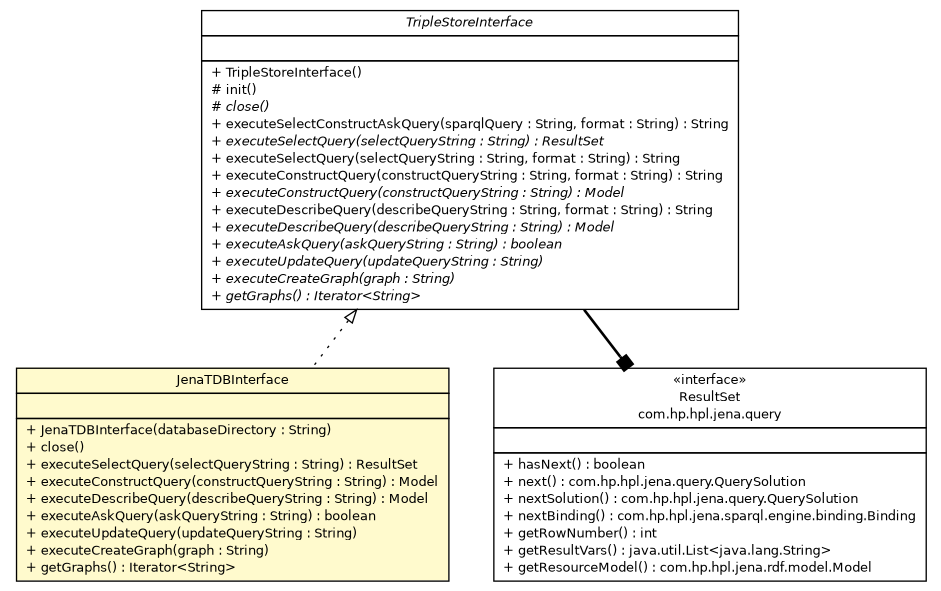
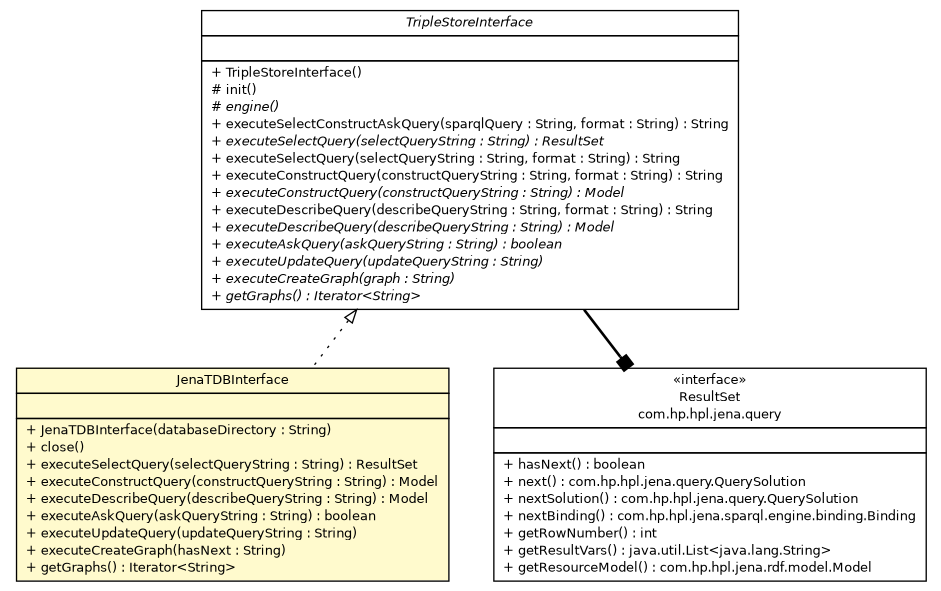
  digraph {
    nodesep=0.25
    ranksep=0.5
    node [fontcolor=black fontname=Helvetica fontsize=10.0 shape=plaintext]
    edge [fontname=Helvetica headport=p labelfontname=Helvetica labelfontsize=10 tailport=p]
-   n1 [label=<<table title="de.tud.plt.r43ples.triplestoreInterface.JenaTDBInterface" border="0" cellborder="1" cellspacing="0" cellpadding="2" port="p" bgcolor="lemonChiffon" href="./JenaTDBInterface.html"> 		<tr><td><table border="0" cellspacing="0" cellpadding="1"> <tr><td align="center" balign="center"> JenaTDBInterface </td></tr> 		</table></td></tr> 		<tr><td><table border="0" cellspacing="0" cellpadding="1"> <tr><td align="left" balign="left">  </td></tr> 		</table></td></tr> 		<tr><td><table border="0" cellspacing="0" cellpadding="1"> <tr><td align="left" balign="left"> + JenaTDBInterface(databaseDirectory : String) </td></tr> <tr><td align="left" balign="left"> + close() </td></tr> <tr><td align="left" balign="left"> + executeSelectQuery(selectQueryString : String) : ResultSet </td></tr> <tr><td align="left" balign="left"> + executeConstructQuery(constructQueryString : String) : Model </td></tr> <tr><td align="left" balign="left"> + executeDescribeQuery(describeQueryString : String) : Model </td></tr> <tr><td align="left" balign="left"> + executeAskQuery(askQueryString : String) : boolean </td></tr> <tr><td align="left" balign="left"> + executeUpdateQuery(updateQueryString : String) </td></tr> <tr><td align="left" balign="left"> + executeCreateGraph(graph : String) </td></tr> <tr><td align="left" balign="left"> + getGraphs() : Iterator&lt;String&gt; </td></tr> 		</table></td></tr> 		</table>>]
+   n1 [label=<<table title="de.tud.plt.r43ples.triplestoreInterface.JenaTDBInterface" border="0" cellborder="1" cellspacing="0" cellpadding="2" port="p" bgcolor="lemonChiffon" href="./JenaTDBInterface.html"> 		<tr><td><table border="0" cellspacing="0" cellpadding="1"> <tr><td align="center" balign="center"> JenaTDBInterface </td></tr> 		</table></td></tr> 		<tr><td><table border="0" cellspacing="0" cellpadding="1"> <tr><td align="left" balign="left">  </td></tr> 		</table></td></tr> 		<tr><td><table border="0" cellspacing="0" cellpadding="1"> <tr><td align="left" balign="left"> + JenaTDBInterface(databaseDirectory : String) </td></tr> <tr><td align="left" balign="left"> + close() </td></tr> <tr><td align="left" balign="left"> + executeSelectQuery(selectQueryString : String) : ResultSet </td></tr> <tr><td align="left" balign="left"> + executeConstructQuery(constructQueryString : String) : Model </td></tr> <tr><td align="left" balign="left"> + executeDescribeQuery(describeQueryString : String) : Model </td></tr> <tr><td align="left" balign="left"> + executeAskQuery(askQueryString : String) : boolean </td></tr> <tr><td align="left" balign="left"> + executeUpdateQuery(updateQueryString : String) </td></tr> <tr><td align="left" balign="left"> + executeCreateGraph(hasNext : String) </td></tr> <tr><td align="left" balign="left"> + getGraphs() : Iterator&lt;String&gt; </td></tr> 		</table></td></tr> 		</table>>]
    n2 [label=<<table title="com.hp.hpl.jena.query.ResultSet" border="0" cellborder="1" cellspacing="0" cellpadding="2" port="p" href="http://java.sun.com/j2se/1.4.2/docs/api/com/hp/hpl/jena/query/ResultSet.html"> 		<tr><td><table border="0" cellspacing="0" cellpadding="1"> <tr><td align="center" balign="center"> &#171;interface&#187; </td></tr> <tr><td align="center" balign="center"> ResultSet </td></tr> <tr><td align="center" balign="center"> com.hp.hpl.jena.query </td></tr> 		</table></td></tr> 		<tr><td><table border="0" cellspacing="0" cellpadding="1"> <tr><td align="left" balign="left">  </td></tr> 		</table></td></tr> 		<tr><td><table border="0" cellspacing="0" cellpadding="1"> <tr><td align="left" balign="left"> + hasNext() : boolean </td></tr> <tr><td align="left" balign="left"> + next() : com.hp.hpl.jena.query.QuerySolution </td></tr> <tr><td align="left" balign="left"> + nextSolution() : com.hp.hpl.jena.query.QuerySolution </td></tr> <tr><td align="left" balign="left"> + nextBinding() : com.hp.hpl.jena.sparql.engine.binding.Binding </td></tr> <tr><td align="left" balign="left"> + getRowNumber() : int </td></tr> <tr><td align="left" balign="left"> + getResultVars() : java.util.List&lt;java.lang.String&gt; </td></tr> <tr><td align="left" balign="left"> + getResourceModel() : com.hp.hpl.jena.rdf.model.Model </td></tr> 		</table></td></tr> 		</table>>]
-   n3 [label=<<table title="de.tud.plt.r43ples.triplestoreInterface.TripleStoreInterface" border="0" cellborder="1" cellspacing="0" cellpadding="2" port="p" href="./TripleStoreInterface.html"> 		<tr><td><table border="0" cellspacing="0" cellpadding="1"> <tr><td align="center" balign="center"><font face="Helvetica-Oblique"> TripleStoreInterface </font></td></tr> 		</table></td></tr> 		<tr><td><table border="0" cellspacing="0" cellpadding="1"> <tr><td align="left" balign="left">  </td></tr> 		</table></td></tr> 		<tr><td><table border="0" cellspacing="0" cellpadding="1"> <tr><td align="left" balign="left"> + TripleStoreInterface() </td></tr> <tr><td align="left" balign="left"> # init() </td></tr> <tr><td align="left" balign="left"><font face="Helvetica-Oblique" point-size="10.0"> # close() </font></td></tr> <tr><td align="left" balign="left"> + executeSelectConstructAskQuery(sparqlQuery : String, format : String) : String </td></tr> <tr><td align="left" balign="left"><font face="Helvetica-Oblique" point-size="10.0"> + executeSelectQuery(selectQueryString : String) : ResultSet </font></td></tr> <tr><td align="left" balign="left"> + executeSelectQuery(selectQueryString : String, format : String) : String </td></tr> <tr><td align="left" balign="left"> + executeConstructQuery(constructQueryString : String, format : String) : String </td></tr> <tr><td align="left" balign="left"><font face="Helvetica-Oblique" point-size="10.0"> + executeConstructQuery(constructQueryString : String) : Model </font></td></tr> <tr><td align="left" balign="left"> + executeDescribeQuery(describeQueryString : String, format : String) : String </td></tr> <tr><td align="left" balign="left"><font face="Helvetica-Oblique" point-size="10.0"> + executeDescribeQuery(describeQueryString : String) : Model </font></td></tr> <tr><td align="left" balign="left"><font face="Helvetica-Oblique" point-size="10.0"> + executeAskQuery(askQueryString : String) : boolean </font></td></tr> <tr><td align="left" balign="left"><font face="Helvetica-Oblique" point-size="10.0"> + executeUpdateQuery(updateQueryString : String) </font></td></tr> <tr><td align="left" balign="left"><font face="Helvetica-Oblique" point-size="10.0"> + executeCreateGraph(graph : String) </font></td></tr> <tr><td align="left" balign="left"><font face="Helvetica-Oblique" point-size="10.0"> + getGraphs() : Iterator&lt;String&gt; </font></td></tr> 		</table></td></tr> 		</table>>]
+   n3 [label=<<table title="de.tud.plt.r43ples.triplestoreInterface.TripleStoreInterface" border="0" cellborder="1" cellspacing="0" cellpadding="2" port="p" href="./TripleStoreInterface.html"> 		<tr><td><table border="0" cellspacing="0" cellpadding="1"> <tr><td align="center" balign="center"><font face="Helvetica-Oblique"> TripleStoreInterface </font></td></tr> 		</table></td></tr> 		<tr><td><table border="0" cellspacing="0" cellpadding="1"> <tr><td align="left" balign="left">  </td></tr> 		</table></td></tr> 		<tr><td><table border="0" cellspacing="0" cellpadding="1"> <tr><td align="left" balign="left"> + TripleStoreInterface() </td></tr> <tr><td align="left" balign="left"> # init() </td></tr> <tr><td align="left" balign="left"><font face="Helvetica-Oblique" point-size="10.0"> # engine() </font></td></tr> <tr><td align="left" balign="left"> + executeSelectConstructAskQuery(sparqlQuery : String, format : String) : String </td></tr> <tr><td align="left" balign="left"><font face="Helvetica-Oblique" point-size="10.0"> + executeSelectQuery(selectQueryString : String) : ResultSet </font></td></tr> <tr><td align="left" balign="left"> + executeSelectQuery(selectQueryString : String, format : String) : String </td></tr> <tr><td align="left" balign="left"> + executeConstructQuery(constructQueryString : String, format : String) : String </td></tr> <tr><td align="left" balign="left"><font face="Helvetica-Oblique" point-size="10.0"> + executeConstructQuery(constructQueryString : String) : Model </font></td></tr> <tr><td align="left" balign="left"> + executeDescribeQuery(describeQueryString : String, format : String) : String </td></tr> <tr><td align="left" balign="left"><font face="Helvetica-Oblique" point-size="10.0"> + executeDescribeQuery(describeQueryString : String) : Model </font></td></tr> <tr><td align="left" balign="left"><font face="Helvetica-Oblique" point-size="10.0"> + executeAskQuery(askQueryString : String) : boolean </font></td></tr> <tr><td align="left" balign="left"><font face="Helvetica-Oblique" point-size="10.0"> + executeUpdateQuery(updateQueryString : String) </font></td></tr> <tr><td align="left" balign="left"><font face="Helvetica-Oblique" point-size="10.0"> + executeCreateGraph(graph : String) </font></td></tr> <tr><td align="left" balign="left"><font face="Helvetica-Oblique" point-size="10.0"> + getGraphs() : Iterator&lt;String&gt; </font></td></tr> 		</table></td></tr> 		</table>>]
    n3 -> n1 [arrowtail=empty dir=back fontsize=10 style=dotted]
    n3 -> n2 [arrowhead=box color=black fontcolor=black fontsize=10.0 style=bold]
  }
